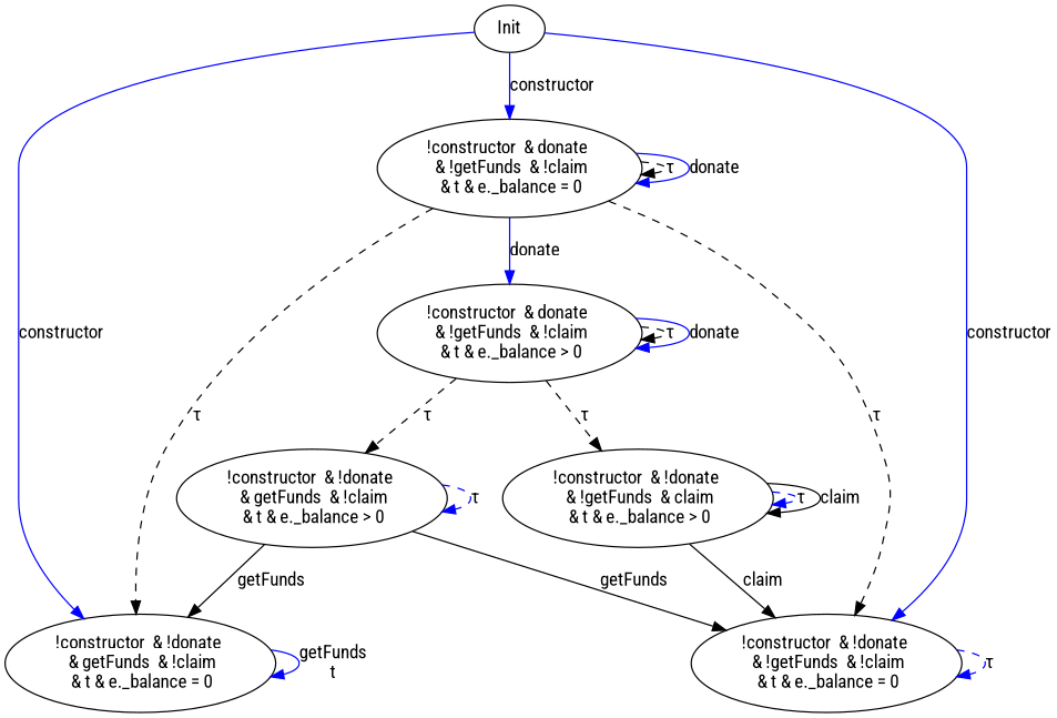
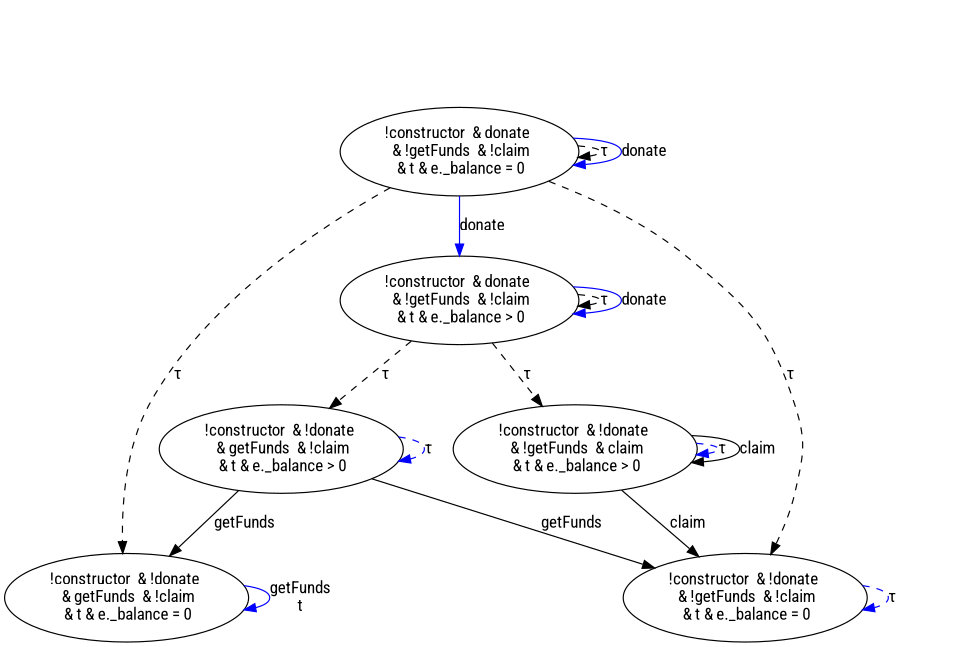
  digraph {
    fontname="Roboto Condensed"
    node [fontname="Roboto Condensed"]
    edge [color=blue fontname="Roboto Condensed"]
-   n1 [label=Init]
    n2 [label="!constructor  & !donate \n & getFunds  & !claim\n & t & e._balance = 0"]
    n3 [label="!constructor  & donate \n & !getFunds  & !claim\n & t & e._balance = 0"]
    n4 [label="!constructor  & !donate \n & !getFunds  & !claim\n & t & e._balance = 0"]
    n5 [label="!constructor  & !donate \n & !getFunds  & claim\n & t & e._balance > 0"]
    n6 [label="!constructor  & !donate \n & getFunds  & !claim\n & t & e._balance > 0"]
    n7 [label="!constructor  & donate \n & !getFunds  & !claim\n & t & e._balance > 0"]
-   n1 -> n2 [label=constructor]
-   n1 -> n3 [label=constructor]
-   n1 -> n4 [label=constructor]
    n2 -> n2 [label="getFunds\nt"]
    n3 -> n2 [color=black label="τ" style=dashed]
    n3 -> n3 [color=black label="τ" style=dashed]
    n3 -> n3 [label=donate]
    n3 -> n4 [color=black label="τ" style=dashed]
    n3 -> n7 [label=donate]
    n4 -> n4 [label="τ" style=dashed]
    n5 -> n4 [color=black label=claim]
    n5 -> n5 [label="τ" style=dashed]
    n5 -> n5 [color=black label=claim]
    n6 -> n2 [color=black label=getFunds]
    n6 -> n4 [color=black label=getFunds]
    n6 -> n6 [label="τ" style=dashed]
    n7 -> n5 [color=black label="τ" style=dashed]
    n7 -> n6 [color=black label="τ" style=dashed]
    n7 -> n7 [color=black label="τ" style=dashed]
    n7 -> n7 [label=donate]
  }
